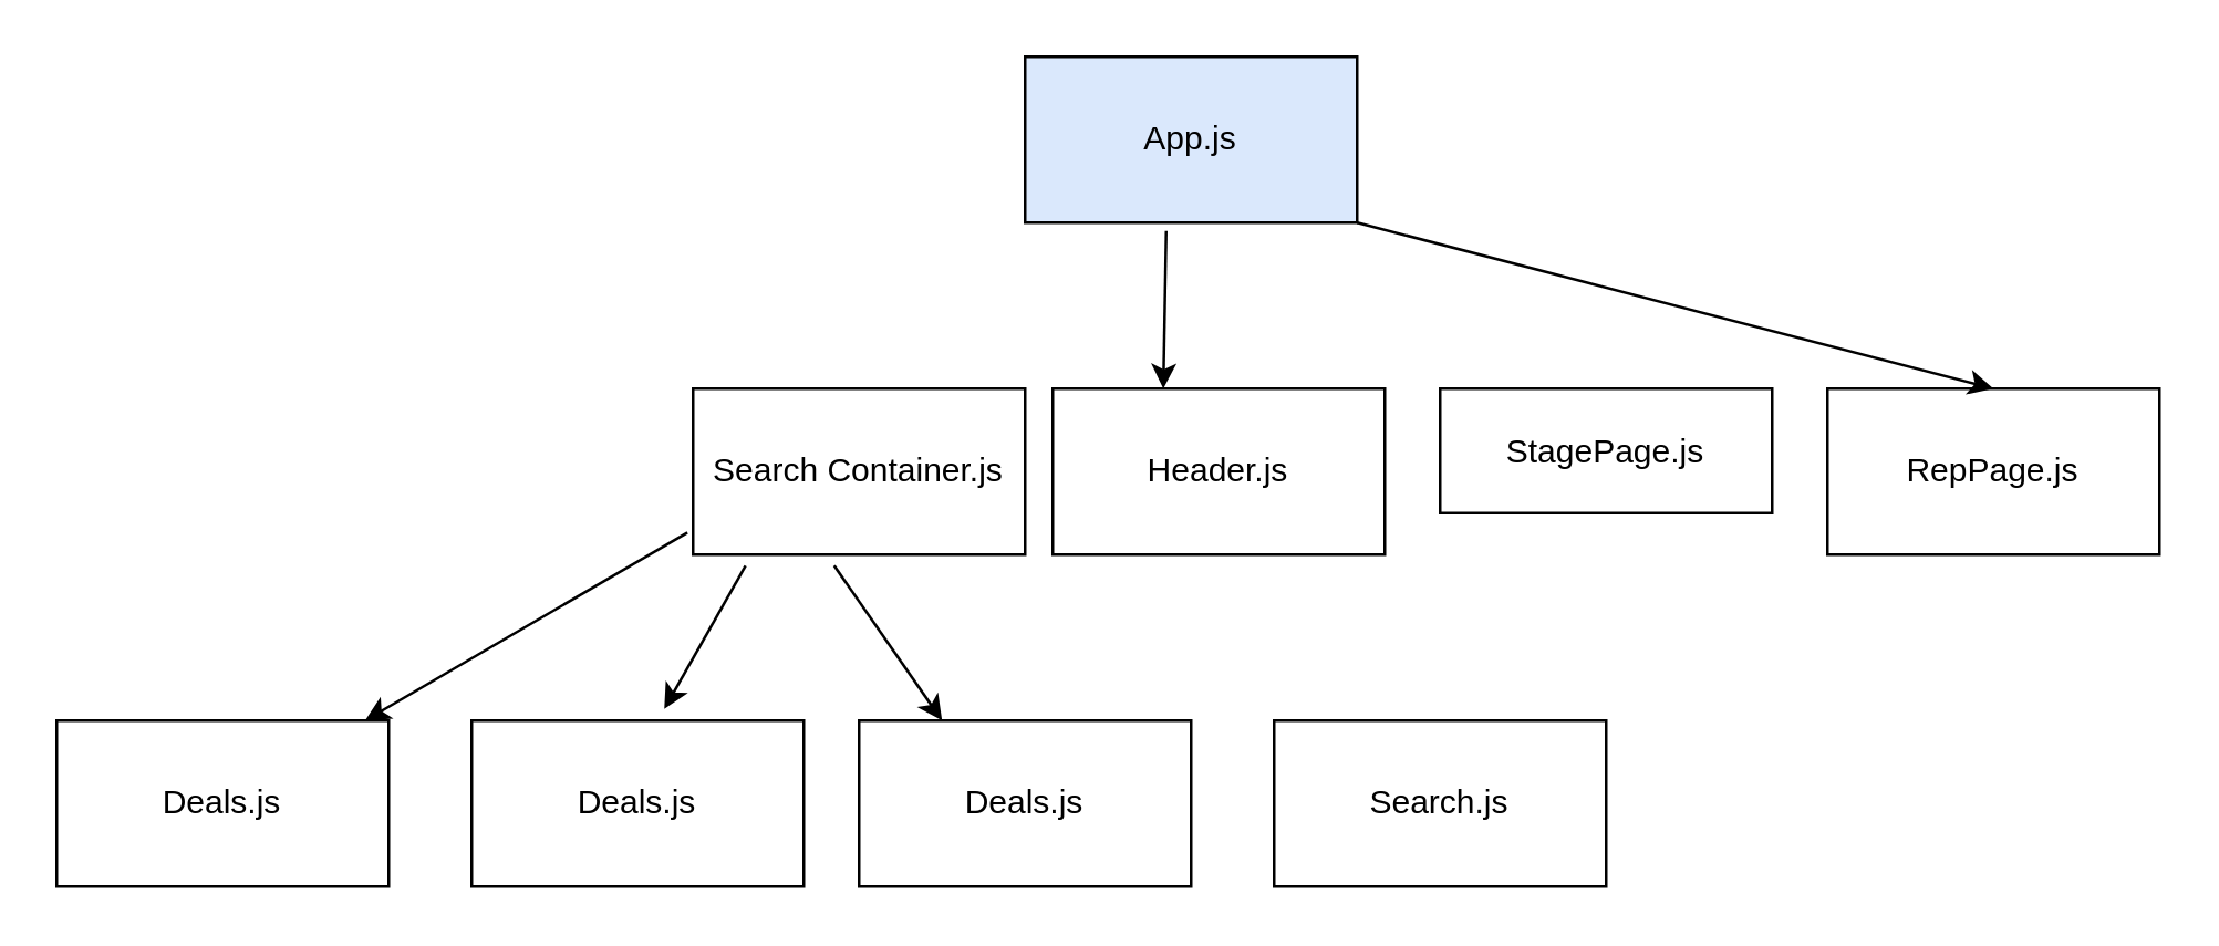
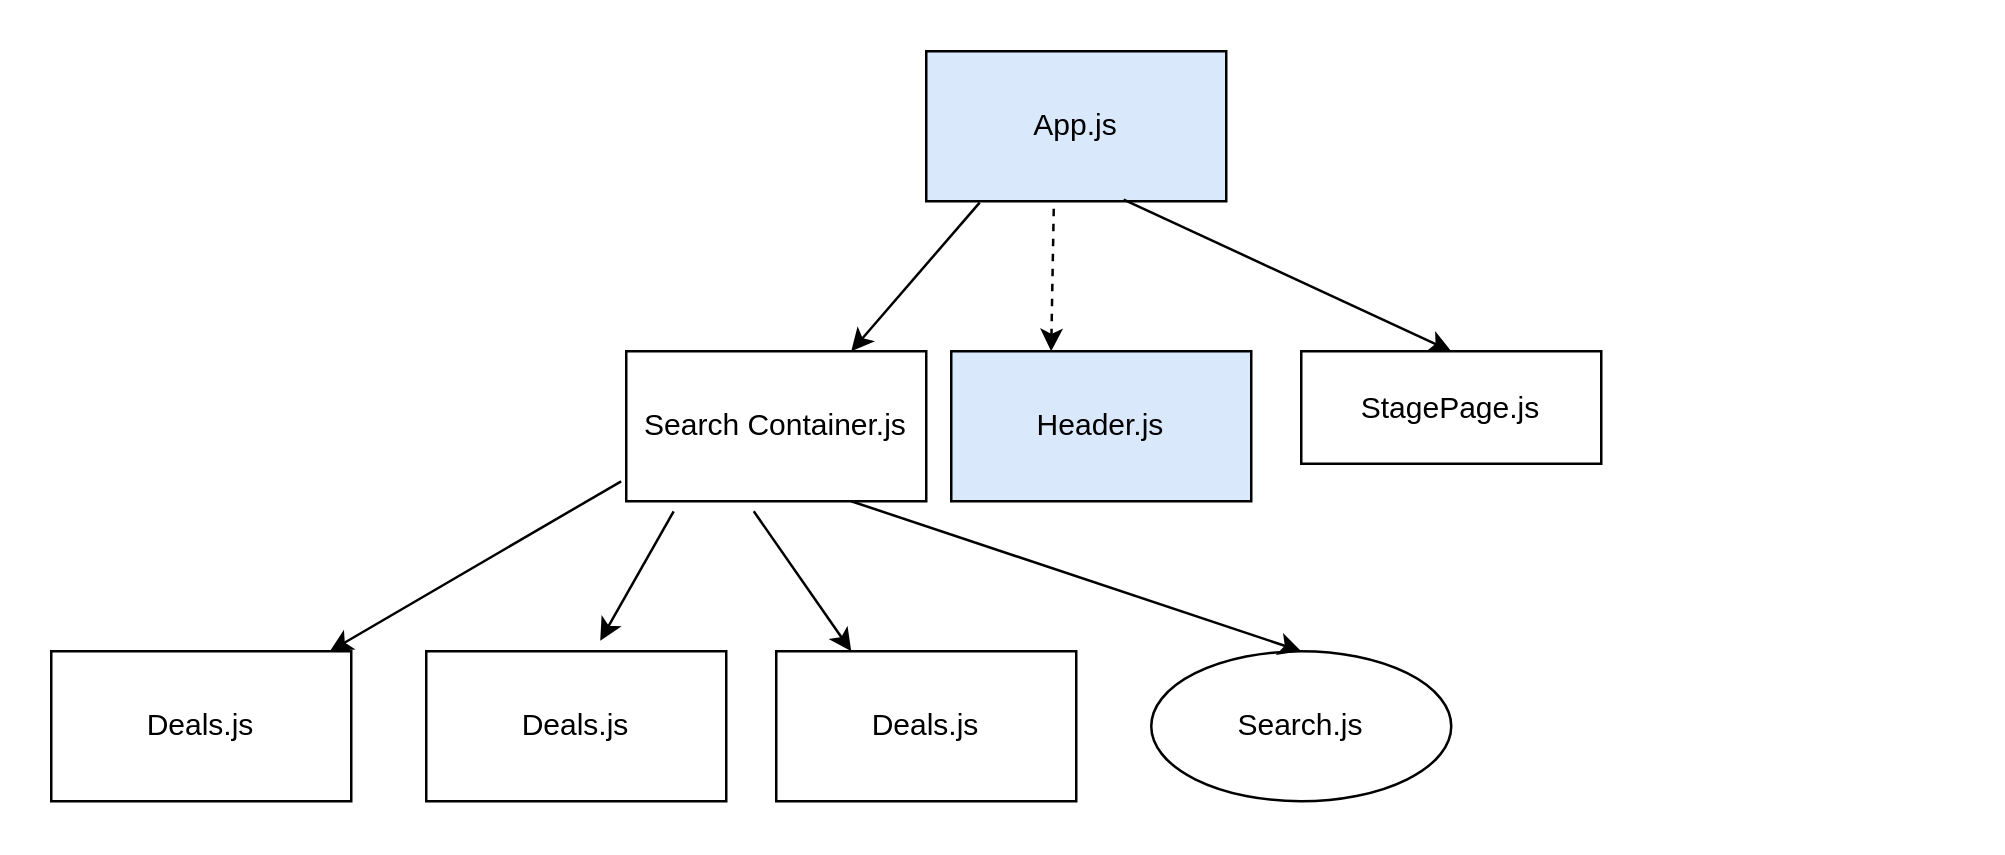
  <mxCell id="0" />
  <mxCell id="1" parent="0" />
  <mxCell id="2" value="App.js" style="rounded=0;whiteSpace=wrap;html=1;fillColor=#dae8fc;" parent="1" vertex="1"><mxGeometry x="370" y="20" width="120" height="60" as="geometry" /></mxCell>
  <mxCell id="3" value="StagePage.js" style="rounded=0;whiteSpace=wrap;html=1;" parent="1" vertex="1"><mxGeometry x="520" y="140" width="120" height="45" as="geometry" /></mxCell>
- <mxCell id="4" value="RepPage.js" style="rounded=0;whiteSpace=wrap;html=1;" parent="1" vertex="1"><mxGeometry x="660" y="140" width="120" height="60" as="geometry" /></mxCell>
- <mxCell id="5" value="Search.js" style="rounded=0;whiteSpace=wrap;html=1;" parent="1" vertex="1"><mxGeometry x="460" y="260" width="120" height="60" as="geometry" /></mxCell>
+ <mxCell id="5" value="Search.js" style="ellipse;whiteSpace=wrap;html=1;" parent="1" vertex="1"><mxGeometry x="460" y="260" width="120" height="60" as="geometry" /></mxCell>
  <mxCell id="6" value="Search Container.js" style="rounded=0;whiteSpace=wrap;html=1;" parent="1" vertex="1"><mxGeometry x="250" y="140" width="120" height="60" as="geometry" /></mxCell>
  <mxCell id="7" value="Deals.js" style="rounded=0;whiteSpace=wrap;html=1;" parent="1" vertex="1"><mxGeometry x="20" y="260" width="120" height="60" as="geometry" /></mxCell>
  <mxCell id="8" value="Deals.js" style="rounded=0;whiteSpace=wrap;html=1;" parent="1" vertex="1"><mxGeometry x="170" y="260" width="120" height="60" as="geometry" /></mxCell>
  <mxCell id="9" value="Deals.js" style="rounded=0;whiteSpace=wrap;html=1;" parent="1" vertex="1"><mxGeometry x="310" y="260" width="120" height="60" as="geometry" /></mxCell>
- <mxCell id="10" value="" style="endArrow=classic;html=1;entryX=0.5;entryY=0;entryDx=0;entryDy=0;exitX=1;exitY=1;exitDx=0;exitDy=0;" parent="1" source="2" target="4" edge="1"><mxGeometry width="50" height="50" relative="1" as="geometry"><mxPoint x="690" y="190" as="sourcePoint" /><mxPoint x="450" y="140" as="targetPoint" /></mxGeometry></mxCell>
+ <mxCell id="11" value="" style="endArrow=classic;html=1;entryX=0.5;entryY=0;entryDx=0;entryDy=0;exitX=0.658;exitY=0.989;exitDx=0;exitDy=0;exitPerimeter=0;" parent="1" source="2" target="3" edge="1"><mxGeometry width="50" height="50" relative="1" as="geometry"><mxPoint x="630" y="190" as="sourcePoint" /><mxPoint x="450" y="140" as="targetPoint" /></mxGeometry></mxCell>
  <mxCell id="12" value="" style="endArrow=classic;html=1;entryX=0.25;entryY=0;entryDx=0;entryDy=0;exitX=0.425;exitY=1.067;exitDx=0;exitDy=0;exitPerimeter=0;" parent="1" source="6" target="9" edge="1"><mxGeometry width="50" height="50" relative="1" as="geometry"><mxPoint x="372" y="190" as="sourcePoint" /><mxPoint x="450" y="140" as="targetPoint" /></mxGeometry></mxCell>
  <mxCell id="13" value="" style="endArrow=classic;html=1;exitX=0.158;exitY=1.067;exitDx=0;exitDy=0;entryX=0.58;entryY=-0.07;entryDx=0;entryDy=0;entryPerimeter=0;exitPerimeter=0;" parent="1" source="6" target="8" edge="1"><mxGeometry width="50" height="50" relative="1" as="geometry"><mxPoint x="400" y="190" as="sourcePoint" /><mxPoint x="450" y="140" as="targetPoint" /></mxGeometry></mxCell>
  <mxCell id="14" value="" style="endArrow=classic;html=1;exitX=-0.017;exitY=0.867;exitDx=0;exitDy=0;exitPerimeter=0;" parent="1" source="6" target="7" edge="1"><mxGeometry width="50" height="50" relative="1" as="geometry"><mxPoint x="400" y="190" as="sourcePoint" /><mxPoint x="450" y="140" as="targetPoint" /></mxGeometry></mxCell>
- <mxCell id="17" value="Header.js" style="rounded=0;whiteSpace=wrap;html=1;" vertex="1" parent="1"><mxGeometry x="380" y="140" width="120" height="60" as="geometry" /></mxCell>
- <mxCell id="18" value="" style="endArrow=classic;html=1;exitX=0.425;exitY=1.05;exitDx=0;exitDy=0;exitPerimeter=0;entryX=0.333;entryY=0;entryDx=0;entryDy=0;entryPerimeter=0;" edge="1" parent="1" source="2" target="17"><mxGeometry width="50" height="50" relative="1" as="geometry"><mxPoint x="400" y="210" as="sourcePoint" /><mxPoint x="450" y="160" as="targetPoint" /></mxGeometry></mxCell>
+ <mxCell id="15" value="" style="endArrow=classic;html=1;exitX=0.75;exitY=1;exitDx=0;exitDy=0;entryX=0.5;entryY=0;entryDx=0;entryDy=0;" parent="1" source="6" target="5" edge="1"><mxGeometry width="50" height="50" relative="1" as="geometry"><mxPoint x="400" y="190" as="sourcePoint" /><mxPoint x="430" y="130" as="targetPoint" /></mxGeometry></mxCell>
+ <mxCell id="16" value="" style="endArrow=classic;html=1;exitX=0.178;exitY=1.009;exitDx=0;exitDy=0;entryX=0.75;entryY=0;entryDx=0;entryDy=0;exitPerimeter=0;" parent="1" source="2" target="6" edge="1"><mxGeometry width="50" height="50" relative="1" as="geometry"><mxPoint x="400" y="190" as="sourcePoint" /><mxPoint x="450" y="140" as="targetPoint" /></mxGeometry></mxCell>
+ <mxCell id="17" value="Header.js" style="rounded=0;whiteSpace=wrap;html=1;fillColor=#dae8fc;" vertex="1" parent="1"><mxGeometry x="380" y="140" width="120" height="60" as="geometry" /></mxCell>
+ <mxCell id="18" value="" style="endArrow=classic;html=1;exitX=0.425;exitY=1.05;exitDx=0;exitDy=0;exitPerimeter=0;entryX=0.333;entryY=0;entryDx=0;entryDy=0;entryPerimeter=0;dashed=1;" edge="1" parent="1" source="2" target="17"><mxGeometry width="50" height="50" relative="1" as="geometry"><mxPoint x="400" y="210" as="sourcePoint" /><mxPoint x="450" y="160" as="targetPoint" /></mxGeometry></mxCell>
